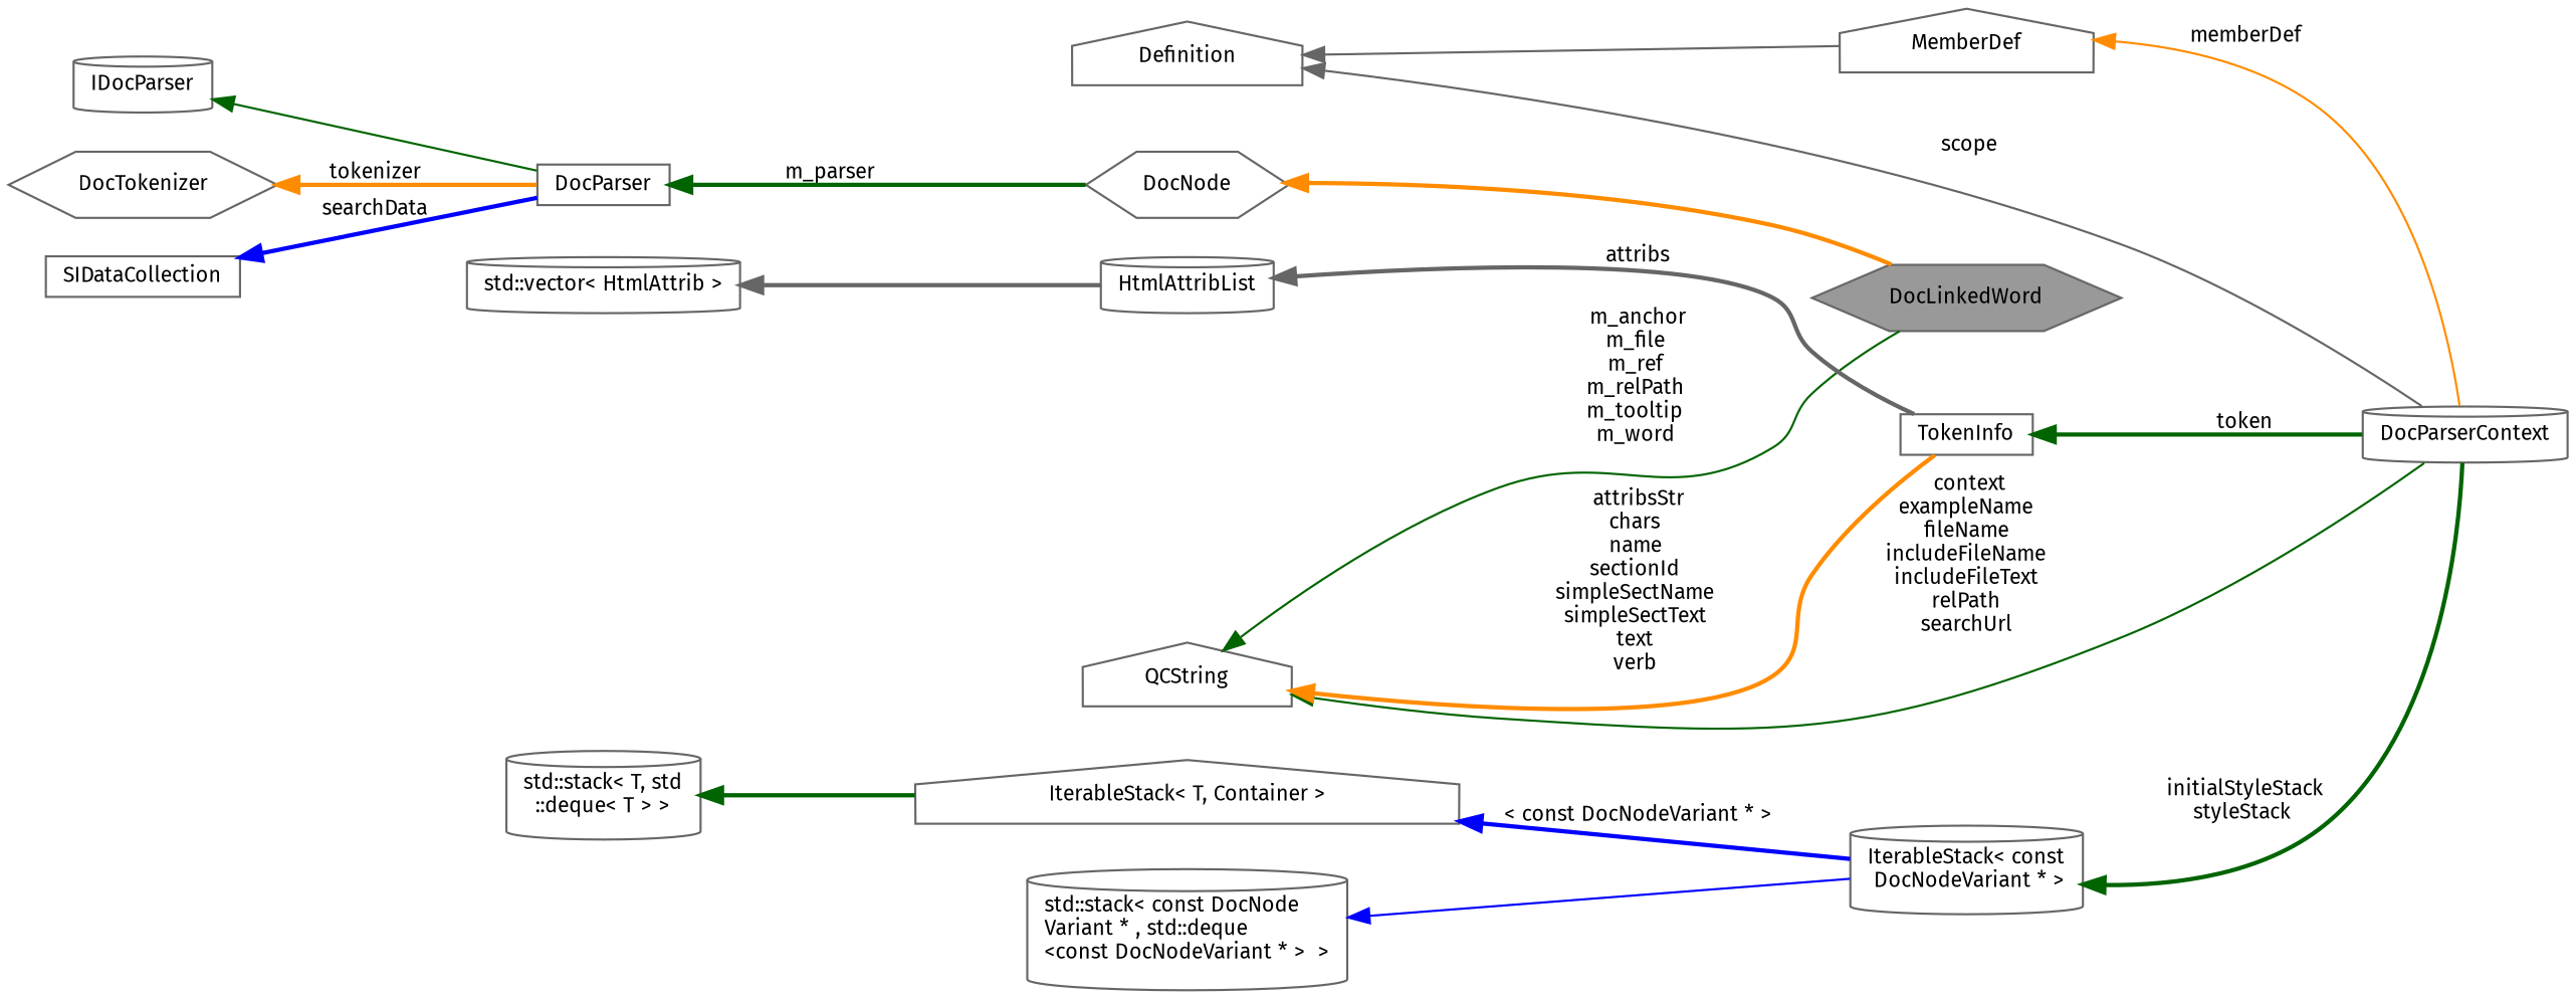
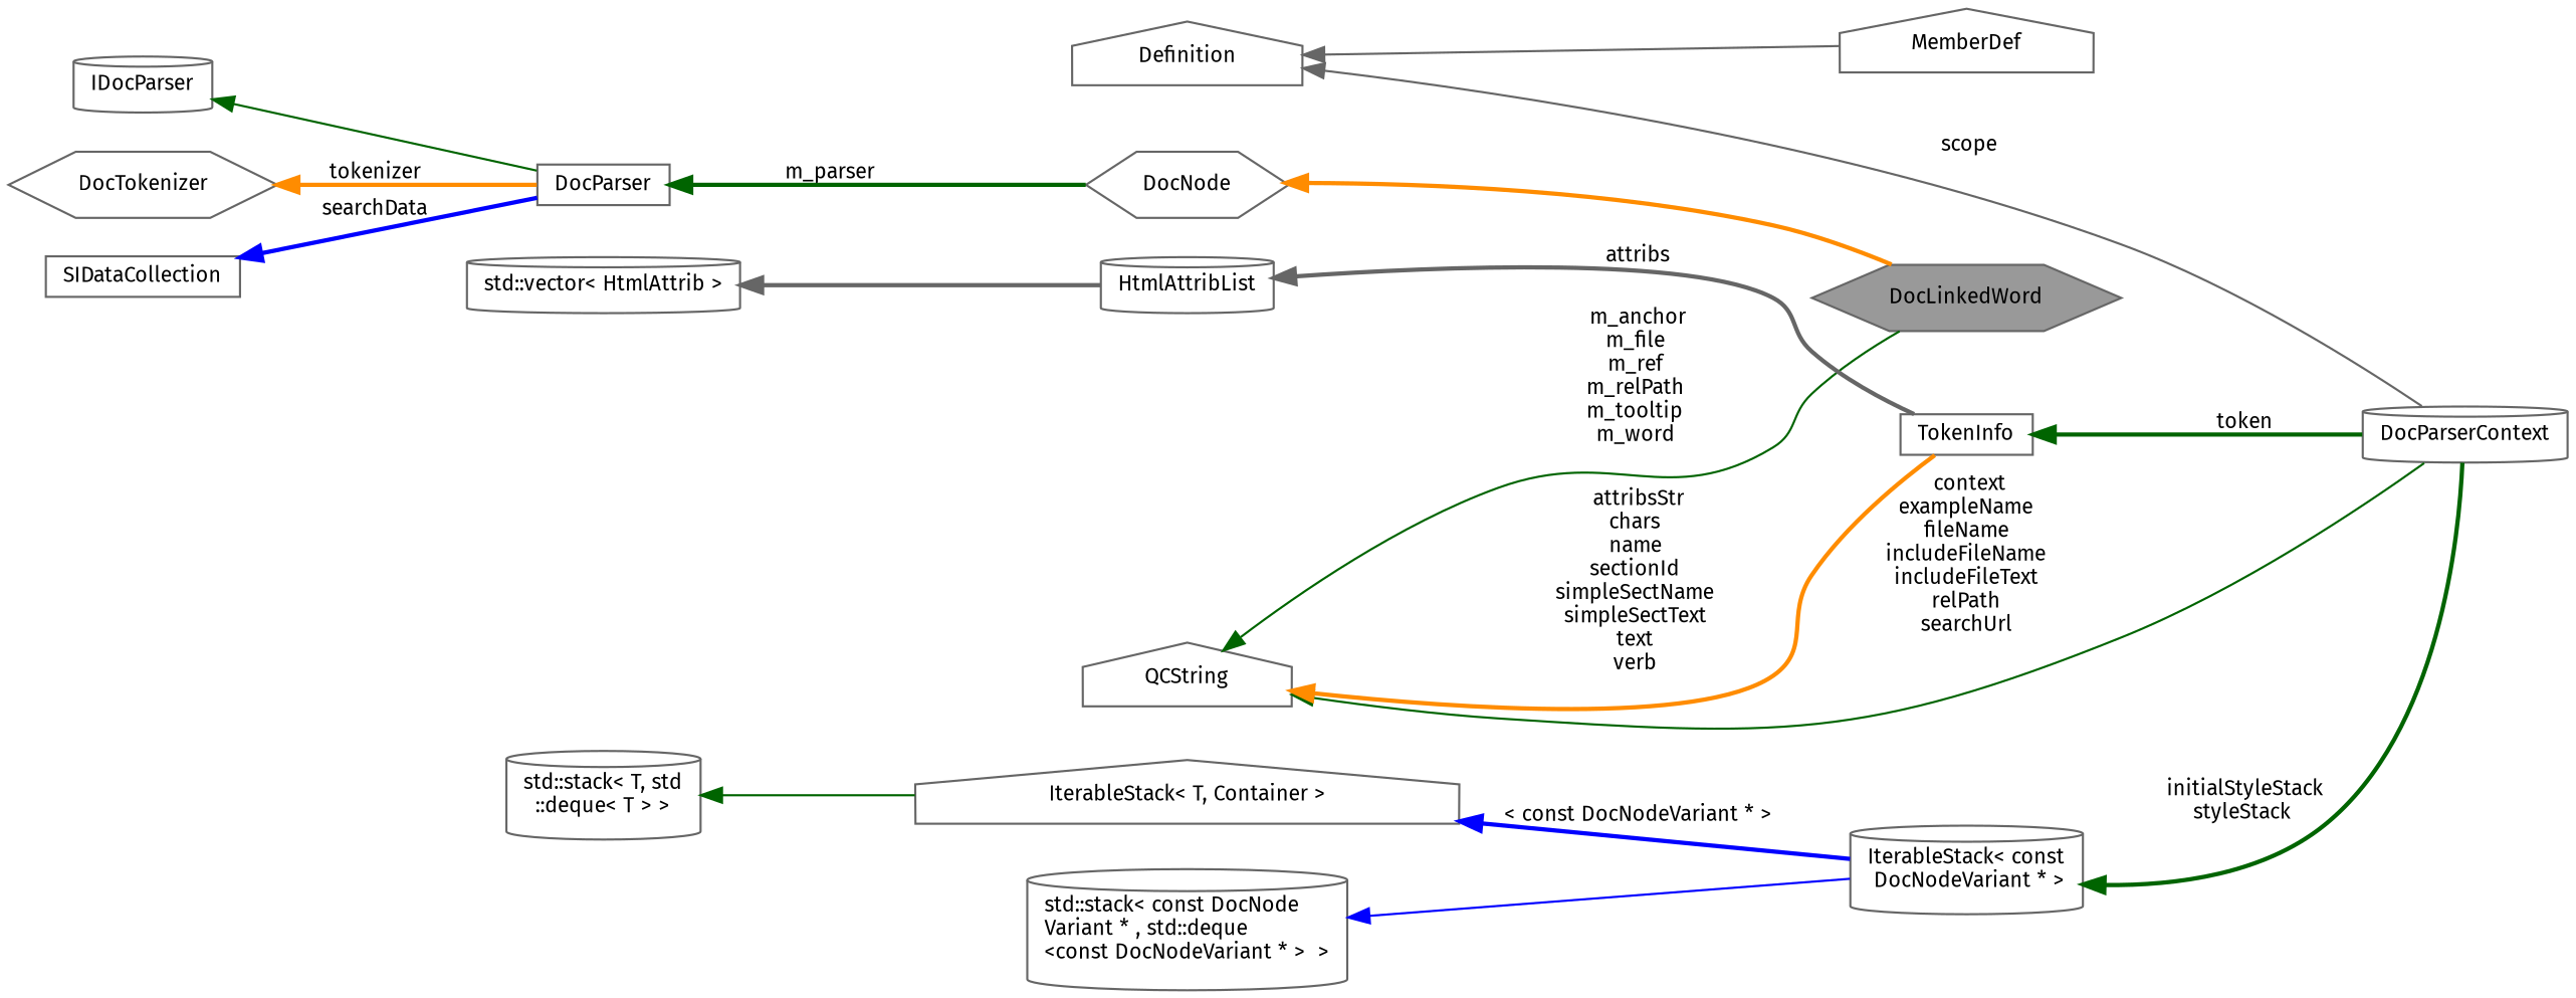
  digraph {
    fontname="Fira Sans"
    rankdir=LR
    node [color=gray40 fillcolor=white fontname="Fira Sans" fontsize=10 shape=cylinder style=filled]
    edge [color=darkgreen dir=back fontname="Fira Sans" fontsize=10 labelfontname=Helvetica labelfontsize=10 style=bold]
    n1 [fillcolor=grey60 fontcolor=black height=0.2 label=DocLinkedWord shape=hexagon width=0.4]
    n2 [height=0.2 label=DocNode shape=hexagon width=0.4]
    n3 [height=0.2 label=DocParser shape=box width=0.4]
    n4 [height=0.2 label=IDocParser width=0.4]
    n5 [height=0.2 label=DocParserContext width=0.4]
    n6 [height=0.2 label=Definition shape=house width=0.4]
    n7 [height=0.2 label=MemberDef shape=house width=0.4]
    n8 [height=0.2 label=QCString shape=house width=0.4]
    n9 [height=0.2 label=TokenInfo shape=box width=0.4]
    n10 [height=0.2 label="IterableStack\< const\l DocNodeVariant * \>" width=0.4]
    n11 [height=0.2 label="std::stack\< const DocNode\lVariant * , std::deque\l\<const DocNodeVariant * \>  \>" width=0.4]
    n12 [height=0.2 label="IterableStack\< T, Container \>" shape=house width=0.4]
    n13 [height=0.2 label="std::stack\< T, std\l::deque\< T \> \>" width=0.4]
    n14 [height=0.2 label=HtmlAttribList width=0.4]
    n15 [height=0.2 label="std::vector\< HtmlAttrib \>" width=0.4]
    n16 [height=0.2 label=DocTokenizer shape=hexagon width=0.4]
    n17 [height=0.2 label=SIDataCollection shape=box width=0.4]
    n2 -> n1 [color=darkorange]
    n3 -> n2 [label=" m_parser"]
    n4 -> n3 [style=solid]
    n6 -> n5 [color=gray40 label=" scope" style=solid]
    n6 -> n7 [color=gray40 style=solid]
-   n7 -> n5 [color=darkorange label=" memberDef" style=solid]
    n8 -> n1 [label=" m_anchor\nm_file\nm_ref\nm_relPath\nm_tooltip\nm_word" style=solid]
    n8 -> n5 [label=" context\nexampleName\nfileName\nincludeFileName\nincludeFileText\nrelPath\nsearchUrl" style=solid]
    n8 -> n9 [color=darkorange label=" attribsStr\nchars\nname\nsectionId\nsimpleSectName\nsimpleSectText\ntext\nverb"]
    n9 -> n5 [label=" token"]
    n10 -> n5 [label=" initialStyleStack\nstyleStack"]
    n11 -> n10 [color=blue style=solid]
    n12 -> n10 [color=blue label=" \< const DocNodeVariant * \>"]
-   n13 -> n12
+   n13 -> n12 [style=solid]
    n14 -> n9 [color=gray40 label=" attribs"]
    n15 -> n14 [color=gray40]
    n16 -> n3 [color=darkorange label=" tokenizer"]
    n17 -> n3 [color=blue label=" searchData"]
  }
